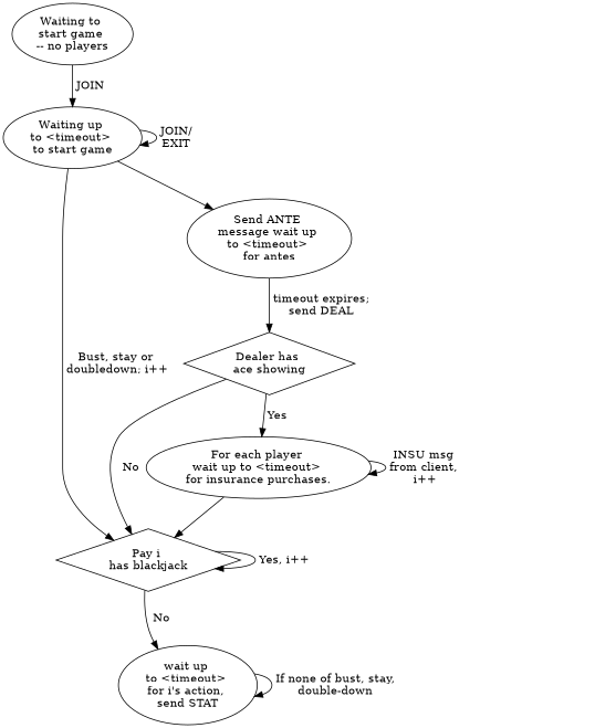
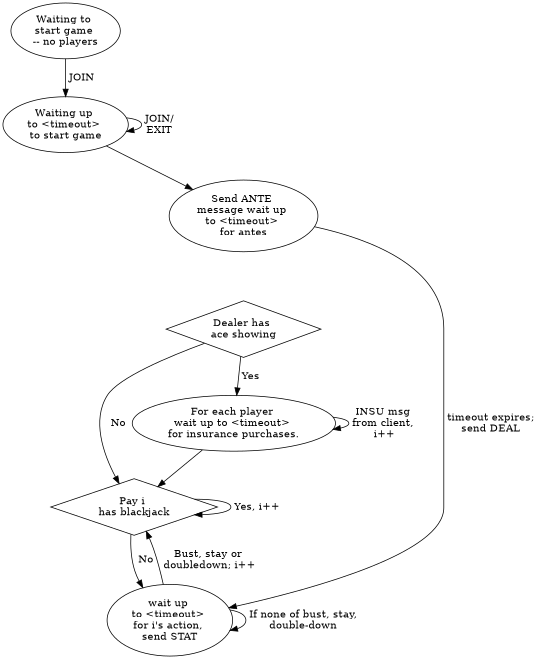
  digraph {
    node [shape=ellipse]
    n1 [label="Dealer has \nace showing" shape=diamond]
    n2 [label="Pay i \nhas blackjack" shape=diamond]
    n3 [label="For each player \nwait up to <timeout> \nfor insurance purchases."]
    n4 [label="wait up \nto <timeout> \nfor i's action, \nsend STAT"]
    n5 [label="Waiting to \nstart game \n-- no players"]
    n6 [label="Waiting up \nto <timeout> \nto start game"]
    n7 [label="Send ANTE \nmessage wait up \nto <timeout> \nfor antes"]
    n1 -> n2 [label=" No"]
    n1 -> n3 [label=" Yes"]
    n2 -> n2 [label=" Yes, i++"]
    n2 -> n4 [label=" No"]
    n3 -> n2
    n3 -> n3 [label=" INSU msg \n from client, \n i++"]
-   n6 -> n2 [label=" Bust, stay or \n doubledown; i++"]
+   n4 -> n2 [label=" Bust, stay or \n doubledown; i++"]
    n4 -> n4 [label=" If none of bust, stay,\n double-down"]
    n5 -> n6 [label=" JOIN"]
    n6 -> n6 [label=" JOIN/\n EXIT"]
    n6 -> n7
-   n7 -> n1 [label=" timeout expires;\n send DEAL"]
+   n7 -> n4 [label=" timeout expires;\n send DEAL"]
  }
